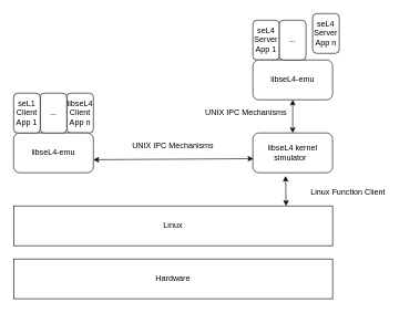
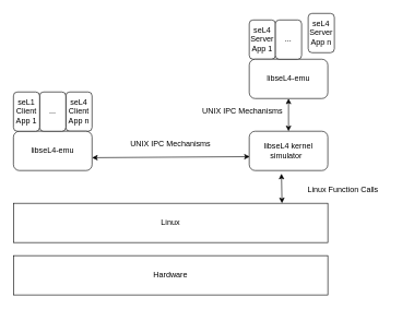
  <mxCell id="0" />
  <mxCell id="1" parent="0" />
- <mxCell id="2" value="&lt;span&gt;libseL4 Client App n&lt;/span&gt;" style="rounded=1;whiteSpace=wrap;html=1;" parent="1" vertex="1"><mxGeometry x="100" y="140" width="40" height="60" as="geometry" /></mxCell>
+ <mxCell id="2" value="&lt;span&gt;seL4 Client App n&lt;/span&gt;" style="rounded=1;whiteSpace=wrap;html=1;" parent="1" vertex="1"><mxGeometry x="100" y="140" width="40" height="60" as="geometry" /></mxCell>
  <mxCell id="3" value="libseL4-emu" style="rounded=1;whiteSpace=wrap;html=1;" parent="1" vertex="1"><mxGeometry x="20" y="200" width="120" height="60" as="geometry" /></mxCell>
  <mxCell id="4" value="libseL4 kernel simulator&amp;nbsp;&amp;nbsp;" style="rounded=1;whiteSpace=wrap;html=1;" parent="1" vertex="1"><mxGeometry x="380" y="200" width="120" height="60" as="geometry" /></mxCell>
  <mxCell id="5" value="Linux" style="rounded=0;whiteSpace=wrap;html=1;" parent="1" vertex="1"><mxGeometry x="20" y="310" width="480" height="60" as="geometry" /></mxCell>
  <mxCell id="6" value="Hardware" style="rounded=0;whiteSpace=wrap;html=1;" parent="1" vertex="1"><mxGeometry x="20" y="390" width="480" height="60" as="geometry" /></mxCell>
  <mxCell id="7" value="" style="endArrow=classic;startArrow=classic;html=1;entryX=0.007;entryY=0.647;entryDx=0;entryDy=0;entryPerimeter=0;exitX=1;exitY=0.673;exitDx=0;exitDy=0;exitPerimeter=0;" parent="1" source="3" target="4" edge="1"><mxGeometry width="50" height="50" relative="1" as="geometry"><mxPoint x="140" y="240" as="sourcePoint" /><mxPoint x="190" y="190" as="targetPoint" /></mxGeometry></mxCell>
  <mxCell id="8" value="UNIX IPC Mechanisms" style="text;html=1;strokeColor=none;fillColor=none;align=center;verticalAlign=middle;whiteSpace=wrap;rounded=0;" parent="1" vertex="1"><mxGeometry x="170" y="210" width="180" height="20" as="geometry" /></mxCell>
  <mxCell id="9" value="" style="endArrow=classic;startArrow=classic;html=1;entryX=0.41;entryY=1.08;entryDx=0;entryDy=0;entryPerimeter=0;" parent="1" target="4" edge="1"><mxGeometry width="50" height="50" relative="1" as="geometry"><mxPoint x="430" y="310" as="sourcePoint" /><mxPoint x="480" y="260" as="targetPoint" /></mxGeometry></mxCell>
- <mxCell id="10" value="Linux Function Client&amp;nbsp;" style="text;html=1;strokeColor=none;fillColor=none;align=center;verticalAlign=middle;whiteSpace=wrap;rounded=0;" parent="1" vertex="1"><mxGeometry x="440" y="280" width="170" height="20" as="geometry" /></mxCell>
+ <mxCell id="10" value="Linux Function Calls&amp;nbsp;" style="text;html=1;strokeColor=none;fillColor=none;align=center;verticalAlign=middle;whiteSpace=wrap;rounded=0;" parent="1" vertex="1"><mxGeometry x="440" y="280" width="170" height="20" as="geometry" /></mxCell>
  <mxCell id="11" value="&lt;span&gt;...&lt;/span&gt;" style="rounded=1;whiteSpace=wrap;html=1;" parent="1" vertex="1"><mxGeometry x="60" y="140" width="40" height="60" as="geometry" /></mxCell>
  <mxCell id="12" value="&lt;span&gt;seL1 Client App 1&lt;/span&gt;" style="rounded=1;whiteSpace=wrap;html=1;" parent="1" vertex="1"><mxGeometry x="20" y="140" width="40" height="60" as="geometry" /></mxCell>
  <mxCell id="13" value="&lt;span&gt;seL4 Server App 1&lt;/span&gt;" style="rounded=1;whiteSpace=wrap;html=1;" parent="1" vertex="1"><mxGeometry x="380" y="30" width="40" height="60" as="geometry" /></mxCell>
  <mxCell id="14" value="libseL4-emu" style="rounded=1;whiteSpace=wrap;html=1;" parent="1" vertex="1"><mxGeometry x="380" y="90" width="120" height="60" as="geometry" /></mxCell>
  <mxCell id="15" value="&lt;span&gt;seL4 Server App n&lt;/span&gt;" style="rounded=1;whiteSpace=wrap;html=1;" parent="1" vertex="1"><mxGeometry x="470" y="20" width="40" height="60" as="geometry" /></mxCell>
  <mxCell id="16" value="&lt;span&gt;...&lt;/span&gt;" style="rounded=1;whiteSpace=wrap;html=1;" parent="1" vertex="1"><mxGeometry x="420" y="30" width="40" height="60" as="geometry" /></mxCell>
  <mxCell id="17" value="" style="endArrow=classic;startArrow=classic;html=1;entryX=0.5;entryY=1;entryDx=0;entryDy=0;" parent="1" target="14" edge="1"><mxGeometry width="50" height="50" relative="1" as="geometry"><mxPoint x="440" y="200" as="sourcePoint" /><mxPoint x="439.2" y="154.8" as="targetPoint" /></mxGeometry></mxCell>
  <mxCell id="18" value="UNIX IPC Mechanisms" style="text;html=1;strokeColor=none;fillColor=none;align=center;verticalAlign=middle;whiteSpace=wrap;rounded=0;" parent="1" vertex="1"><mxGeometry x="300" y="160" width="140" height="20" as="geometry" /></mxCell>
